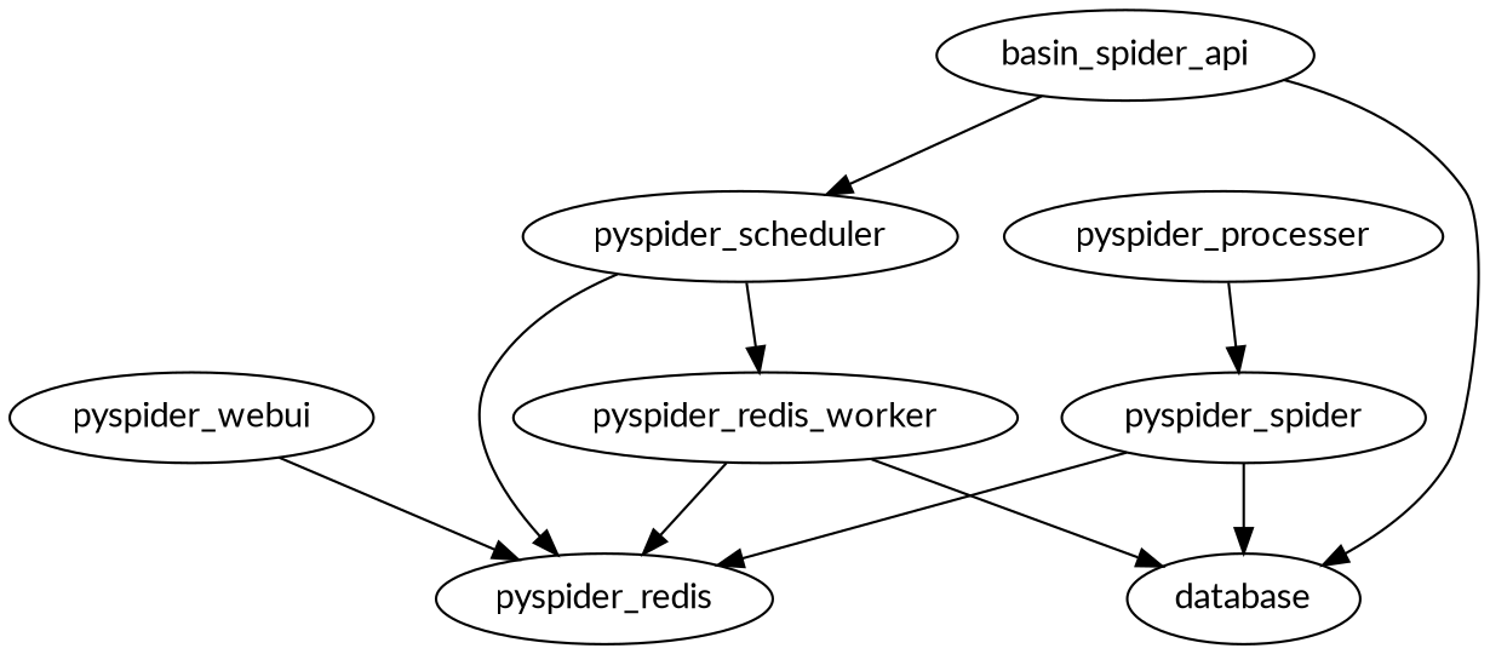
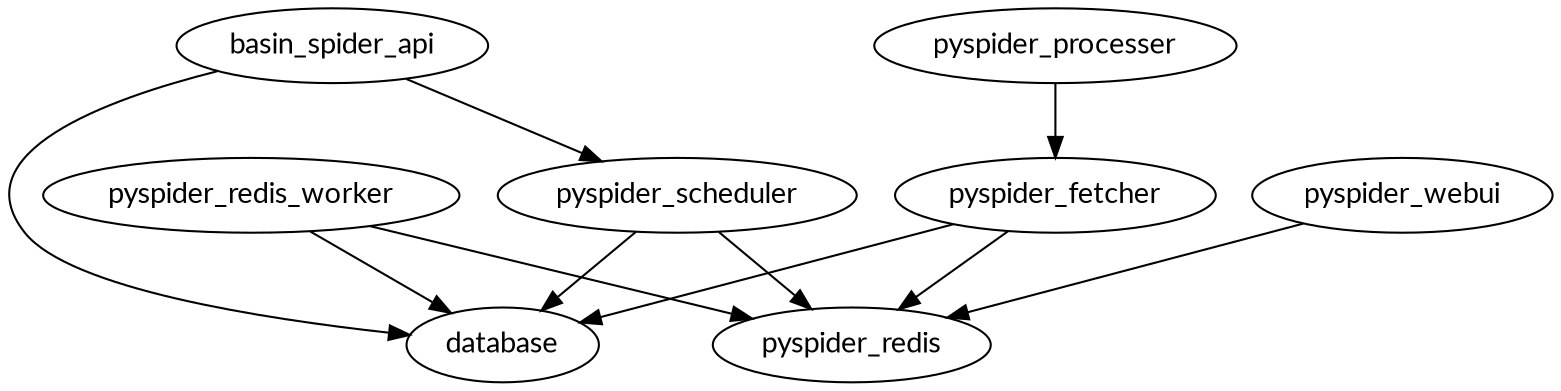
  digraph {
    fontname=Lato
    node [fontname=Lato]
    edge [fontname=Lato]
    n1 [label=basin_spider_api]
    n2 [label=database]
    n3 [label=pyspider_scheduler]
    n4 [label=pyspider_webui]
    n5 [label=pyspider_redis]
-   n6 [label=pyspider_spider]
+   n6 [label=pyspider_fetcher]
    n7 [label=pyspider_processer]
    n8 [label=pyspider_redis_worker]
    n1 -> n2
    n1 -> n3
-   n3 -> n8
+   n3 -> n2
    n3 -> n5
    n4 -> n5
    n6 -> n2
    n6 -> n5
    n7 -> n6
    n8 -> n2
    n8 -> n5
  }
